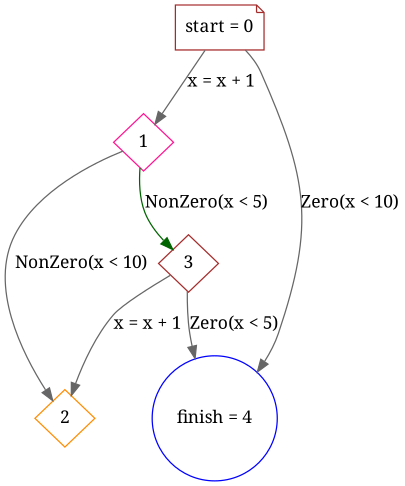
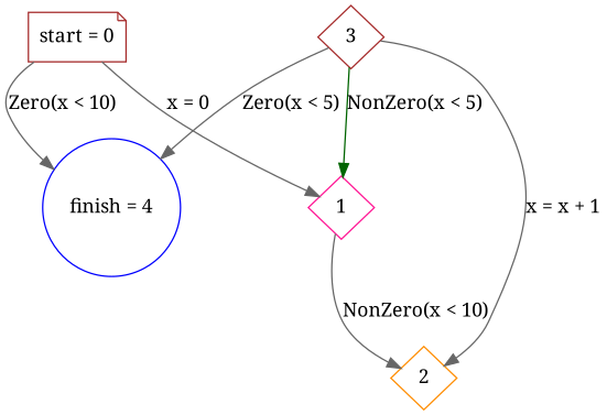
  digraph {
    fontname="Noto Serif"
    splines=true
    node [color=brown fontname="Noto Serif" shape=diamond]
    edge [color=gray40 fontname="Noto Serif"]
    n1 [label="start = 0" shape=note]
    1 [color=deeppink height=.3 width=.3]
    n3 [color=blue label="finish = 4" shape=circle]
    2 [color=darkorange height=.3 width=.3]
    3 [height=.3 width=.3]
-   n1 -> 1 [label="x = x + 1"]
+   n1 -> 1 [label="x = 0"]
    n1 -> n3 [label="Zero(x < 10)"]
    1 -> 2 [label="NonZero(x < 10)"]
-   1 -> 3 [color=darkgreen label="NonZero(x < 5)"]
+   3 -> 1 [color=darkgreen label="NonZero(x < 5)"]
    3 -> n3 [label="Zero(x < 5)"]
    3 -> 2 [label="x = x + 1"]
  }
